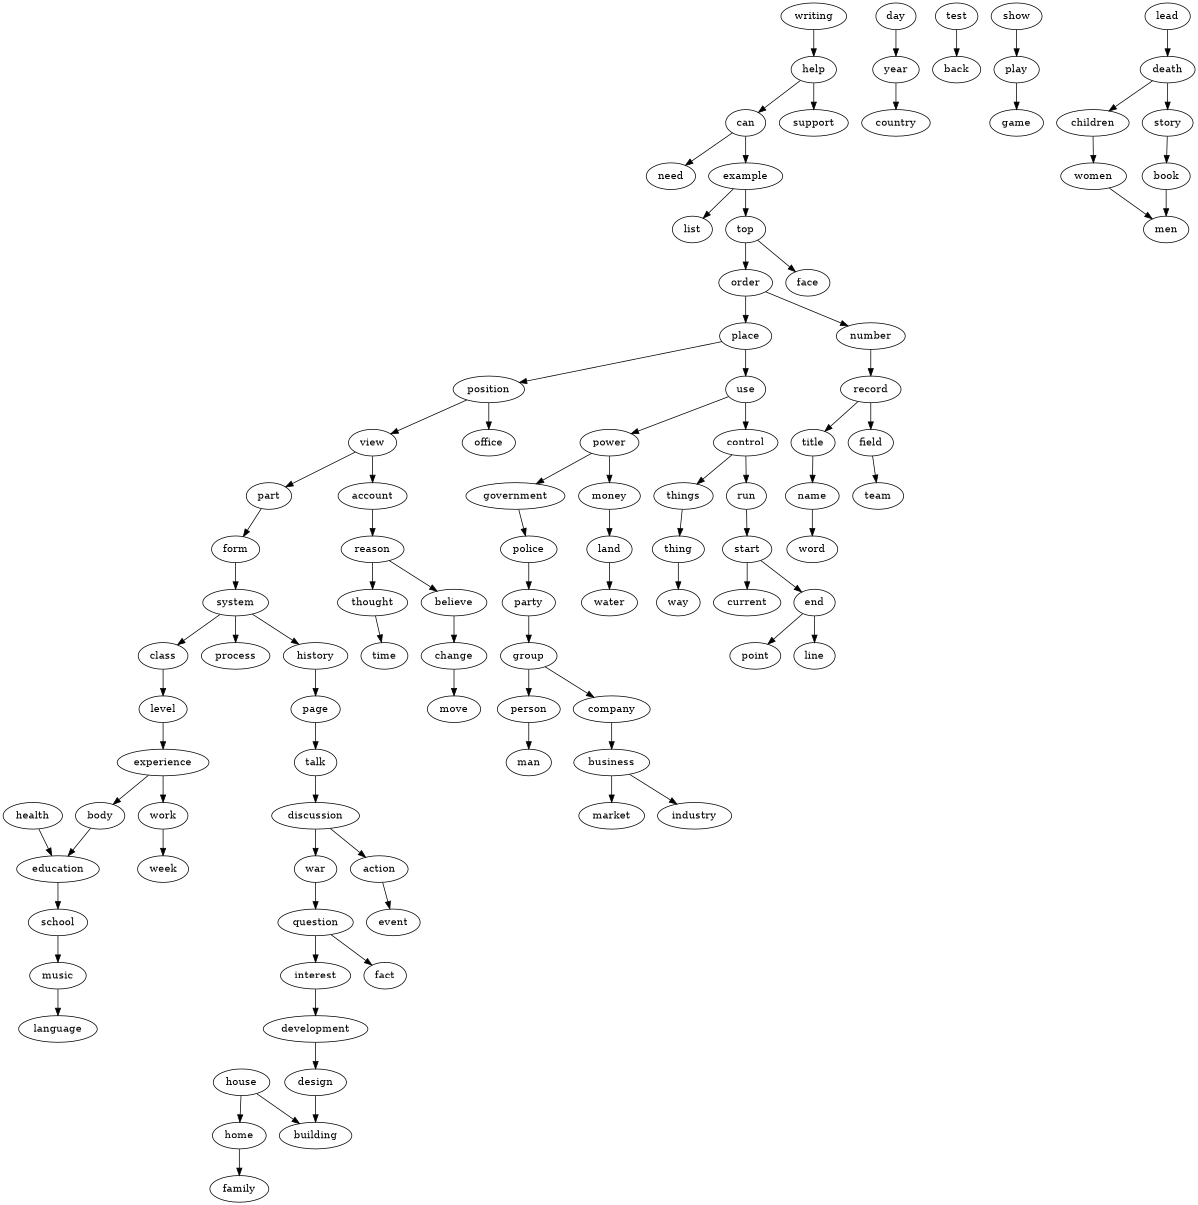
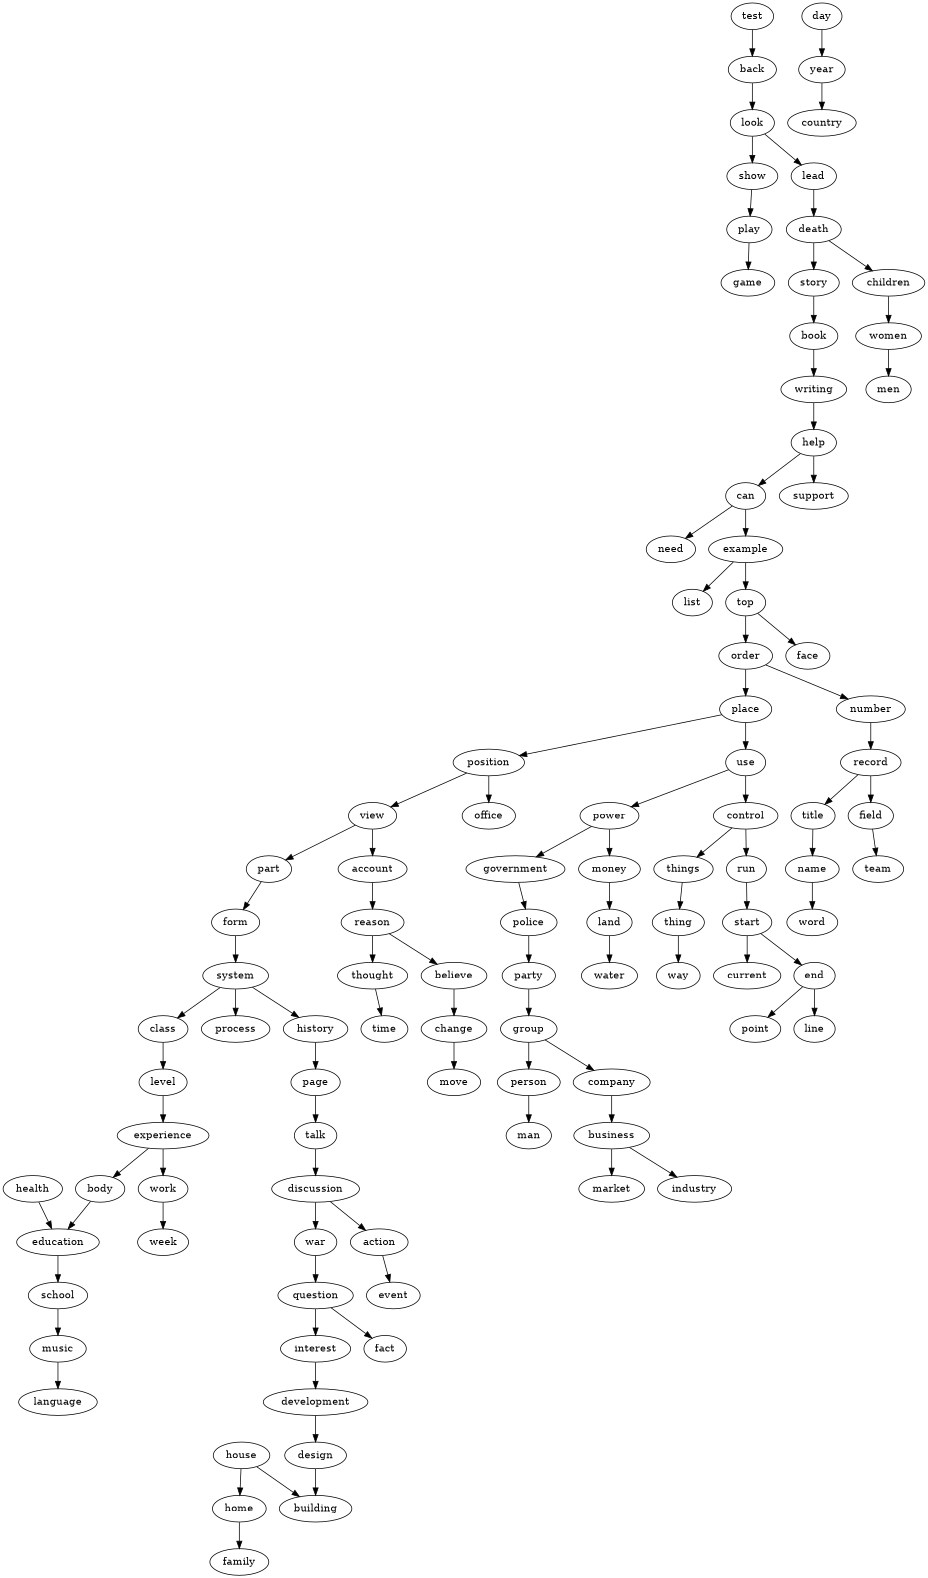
  strict digraph {
    edge [weight=1.0]
    page
    talk
    discussion
    can
    need
    example
    list
    top
    war
    action
    use
    power
    control
    government
    money
    things
    run
    work
    week
    name
    word
    year
    country
    police
    party
    place
    position
    view
    office
    back
+   look
    show
    lead
    system
    process
    history
    class
    level
    change
    move
    group
    company
    person
    business
    man
    day
    help
    support
    question
    event
    play
    game
    children
    women
    men
    school
    music
    language
    fact
    interest
    development
    market
    industry
    part
    form
    home
    family
    thing
    way
    order
    face
    land
    book
    writing
    water
    title
    death
    account
    reason
    design
    building
    number
    record
    field
    start
    current
    end
    point
    line
    experience
    body
    education
    house
    story
    team
    believe
    thought
    time
    test
    health
    page -> talk
    talk -> discussion
    discussion -> war [weight=5.0]
    discussion -> action [weight=3.0]
    can -> need
    can -> example [weight=3.0]
    example -> list
    example -> top [weight=2.0]
    top -> order [weight=3.0]
    top -> face
    war -> question [weight=3.0]
    action -> event
    use -> power
    use -> control [weight=2.0]
    power -> government
    power -> money [weight=2.0]
    control -> things
    control -> run [weight=3.0]
    government -> police
    money -> land [weight=2.0]
    things -> thing
    run -> start
    work -> week [weight=2.0]
    name -> word [weight=2.0]
    year -> country
    police -> party [weight=2.0]
    party -> group [weight=2.0]
    place -> use [weight=2.0]
    place -> position
    position -> view
    position -> office [weight=2.0]
    view -> part [weight=2.0]
    view -> account [weight=3.0]
+   back -> look
+   look -> show [weight=3.0]
+   look -> lead [weight=2.0]
    show -> play
    lead -> death [weight=3.0]
    system -> process [weight=2.0]
    system -> history
    system -> class [weight=3.0]
    history -> page
    class -> level [weight=2.0]
    level -> experience [weight=2.0]
    change -> move
    group -> company
    group -> person [weight=2.0]
    company -> business
    person -> man
    business -> market [weight=2.0]
    business -> industry
    day -> year [weight=2.0]
    help -> can [weight=2.0]
    help -> support [weight=3.0]
    question -> fact
    question -> interest [weight=4.0]
    play -> game
    children -> women
    women -> men
    school -> music [weight=2.0]
    music -> language
    interest -> development
    development -> design
    part -> form [weight=2.0]
    form -> system [weight=3.0]
    home -> family [weight=2.0]
    thing -> way [weight=2.0]
    order -> place [weight=4.0]
    order -> number
    land -> water
-   book -> men [weight=2.0]
+   book -> writing [weight=2.0]
    writing -> help
    title -> name
    death -> children
    death -> story [weight=2.0]
    account -> reason [weight=2.0]
    reason -> believe
    reason -> thought [weight=3.0]
    design -> building
    number -> record [weight=2.0]
    record -> title
    record -> field [weight=3.0]
    field -> team
    start -> current [weight=4.0]
    start -> end
    end -> point [weight=2.0]
    end -> line [weight=3.0]
    experience -> work [weight=4.0]
    experience -> body [weight=2.0]
    body -> education
    education -> school
    house -> home
    house -> building
    story -> book
    believe -> change [weight=2.0]
    thought -> time
    test -> back
    health -> education
  }
